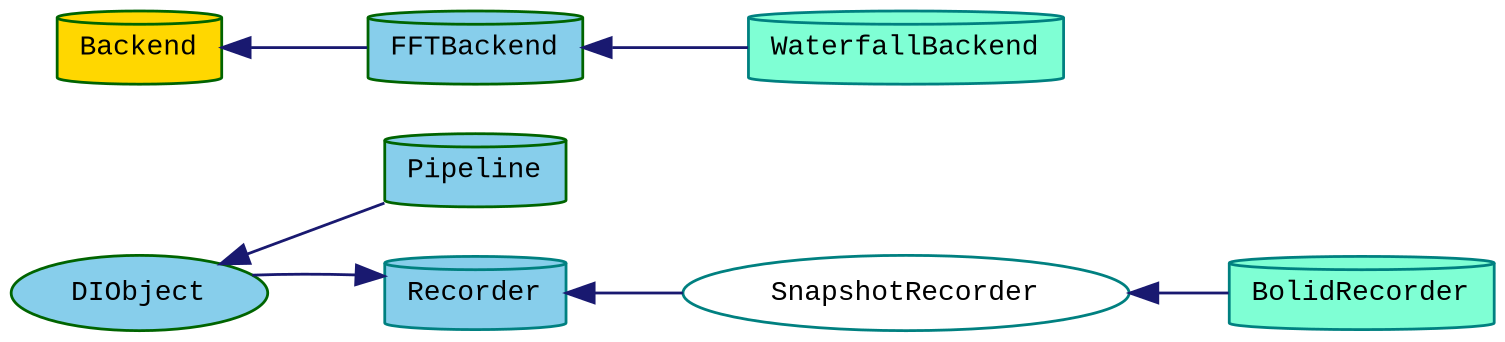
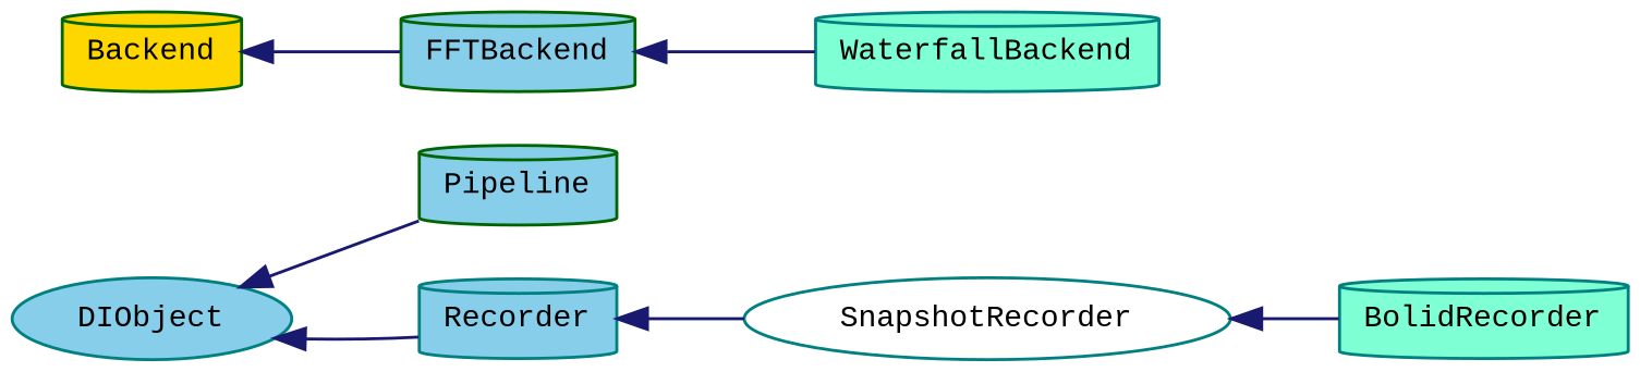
  digraph {
    fontname="Liberation Mono"
    rankdir=LR
    node [color=darkgreen fillcolor=skyblue fontname="Liberation Mono" fontsize=10 shape=cylinder style=filled]
    edge [color=midnightblue dir=back fontname="Liberation Mono" fontsize=10 labelfontname=FreeSans labelfontsize=10 style=solid]
-   n1 [height=0.2 label=DIObject shape=ellipse width=0.4]
+   n1 [color=teal height=0.2 label=DIObject shape=ellipse width=0.4]
    n2 [height=0.2 label=Pipeline width=0.4]
    n3 [color=teal height=0.2 label=Recorder width=0.4]
    n4 [fillcolor=gold height=0.2 label=Backend width=0.4]
    n5 [height=0.2 label=FFTBackend width=0.4]
    n6 [color=teal fillcolor=white height=0.2 label=SnapshotRecorder shape=ellipse width=0.4]
    n7 [color=teal fillcolor=aquamarine height=0.2 label=WaterfallBackend width=0.4]
    n8 [color=teal fillcolor=aquamarine height=0.2 label=BolidRecorder width=0.4]
    n1 -> n2
-   n3 -> n1
+   n1 -> n3
    n3 -> n6
    n4 -> n5
    n5 -> n7
    n6 -> n8
  }
